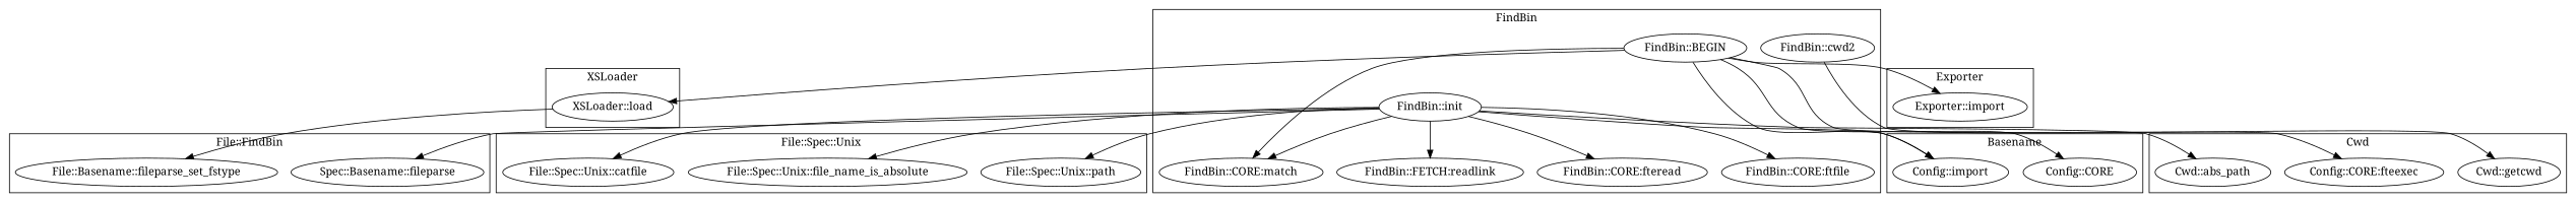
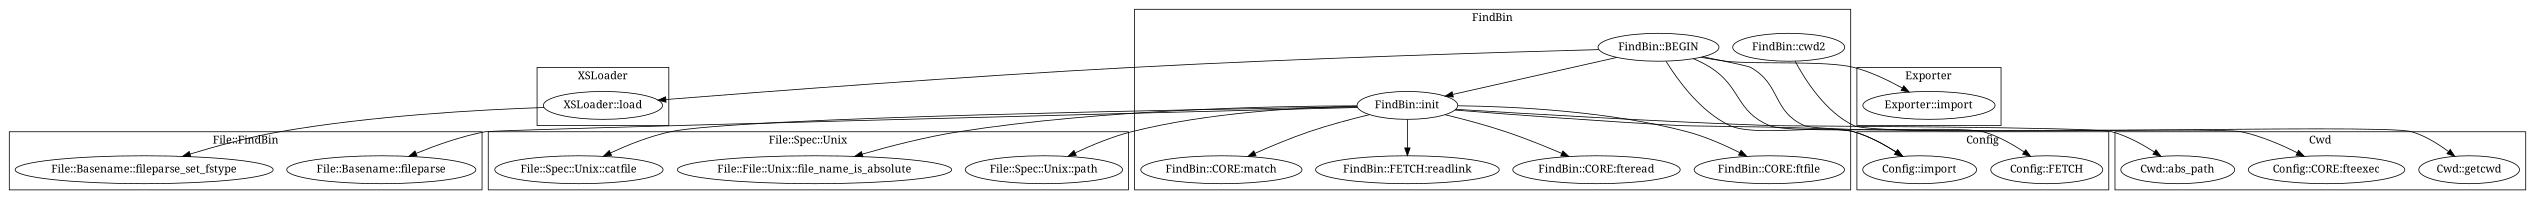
  digraph {
    fontname="Noto Serif"
    node [fontname="Noto Serif"]
    edge [fontname="Noto Serif"]
    "XSLoader::load"
    "Config::import"
-   "Config::FETCH" [label="Config::CORE"]
+   "Config::FETCH"
    "Exporter::import"
-   "File::Basename::fileparse" [label="Spec::Basename::fileparse"]
+   "File::Basename::fileparse"
    "File::Basename::fileparse_set_fstype"
    "File::Spec::Unix::path"
-   "File::Spec::Unix::file_name_is_absolute"
+   "File::Spec::Unix::file_name_is_absolute" [label="File::File::Unix::file_name_is_absolute"]
    "File::Spec::Unix::catfile"
    "FindBin::CORE:fteread"
    "FindBin::CORE:match"
    "FindBin::CORE:ftfile"
    "FindBin::init"
    "FindBin::cwd2"
    n15 [label="FindBin::FETCH:readlink"]
    "FindBin::BEGIN"
    "Cwd::abs_path"
    n18 [label="Config::CORE:fteexec"]
    "Cwd::getcwd"
    subgraph cluster_1 {
      label=XSLoader
      "XSLoader::load"
    }
    subgraph cluster_2 {
-     label=Basename
+     label=Config
      "Config::import"
      "Config::FETCH"
    }
    subgraph cluster_3 {
      label=Exporter
      "Exporter::import"
    }
    subgraph cluster_4 {
      label="File::FindBin"
      "File::Basename::fileparse"
      "File::Basename::fileparse_set_fstype"
    }
    subgraph cluster_5 {
      label="File::Spec::Unix"
      "File::Spec::Unix::path"
      "File::Spec::Unix::file_name_is_absolute"
      "File::Spec::Unix::catfile"
    }
    subgraph cluster_6 {
      label=FindBin
      "FindBin::CORE:fteread"
      "FindBin::CORE:match"
      "FindBin::CORE:ftfile"
      "FindBin::init"
      "FindBin::cwd2"
      n15
      "FindBin::BEGIN"
    }
    subgraph cluster_7 {
      label=Cwd
      "Cwd::abs_path"
      n18
      "Cwd::getcwd"
    }
    "XSLoader::load" -> "File::Basename::fileparse_set_fstype"
    "FindBin::init" -> "Config::import"
    "FindBin::init" -> "File::Basename::fileparse"
    "FindBin::init" -> "File::Spec::Unix::path"
    "FindBin::init" -> "File::Spec::Unix::file_name_is_absolute"
    "FindBin::init" -> "File::Spec::Unix::catfile"
    "FindBin::init" -> "FindBin::CORE:fteread"
    "FindBin::init" -> "FindBin::CORE:match"
    "FindBin::init" -> "FindBin::CORE:ftfile"
    "FindBin::init" -> n15
    "FindBin::init" -> "Cwd::abs_path"
    "FindBin::cwd2" -> "Cwd::getcwd"
    "FindBin::BEGIN" -> "XSLoader::load"
    "FindBin::BEGIN" -> "Config::import"
    "FindBin::BEGIN" -> "Config::FETCH"
    "FindBin::BEGIN" -> "Exporter::import"
-   "FindBin::BEGIN" -> "FindBin::CORE:match"
+   "FindBin::BEGIN" -> "FindBin::init"
    "FindBin::BEGIN" -> n18
  }
